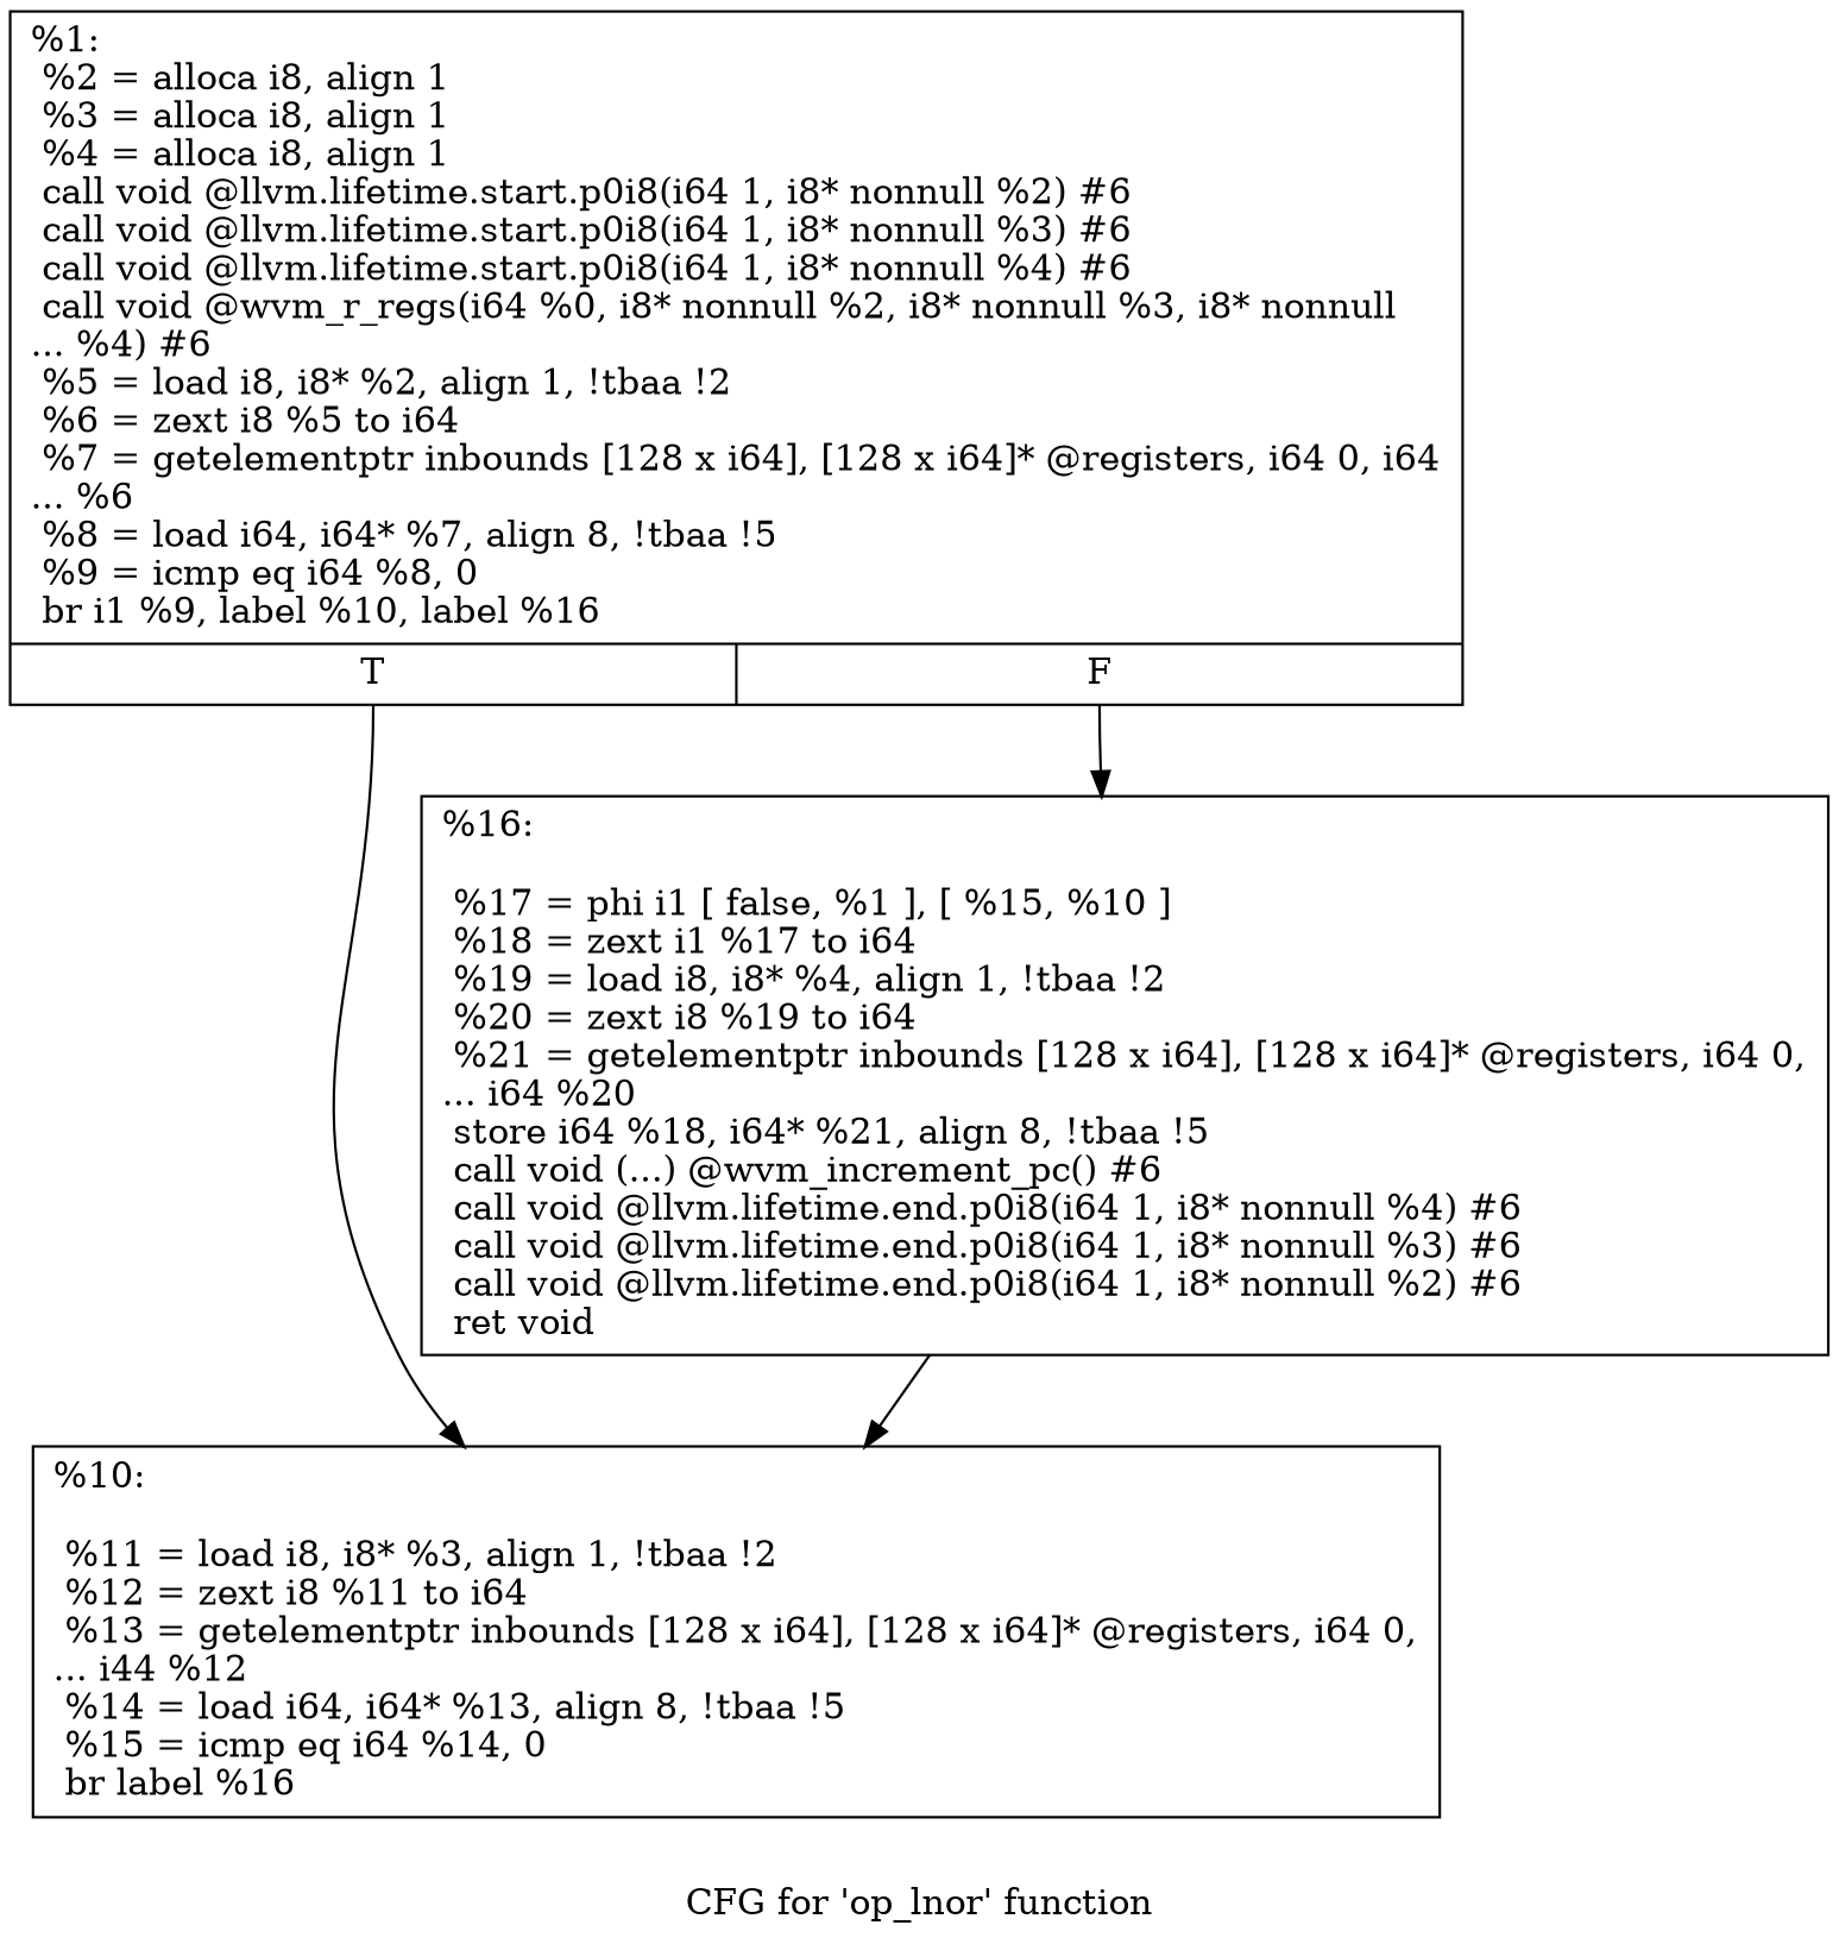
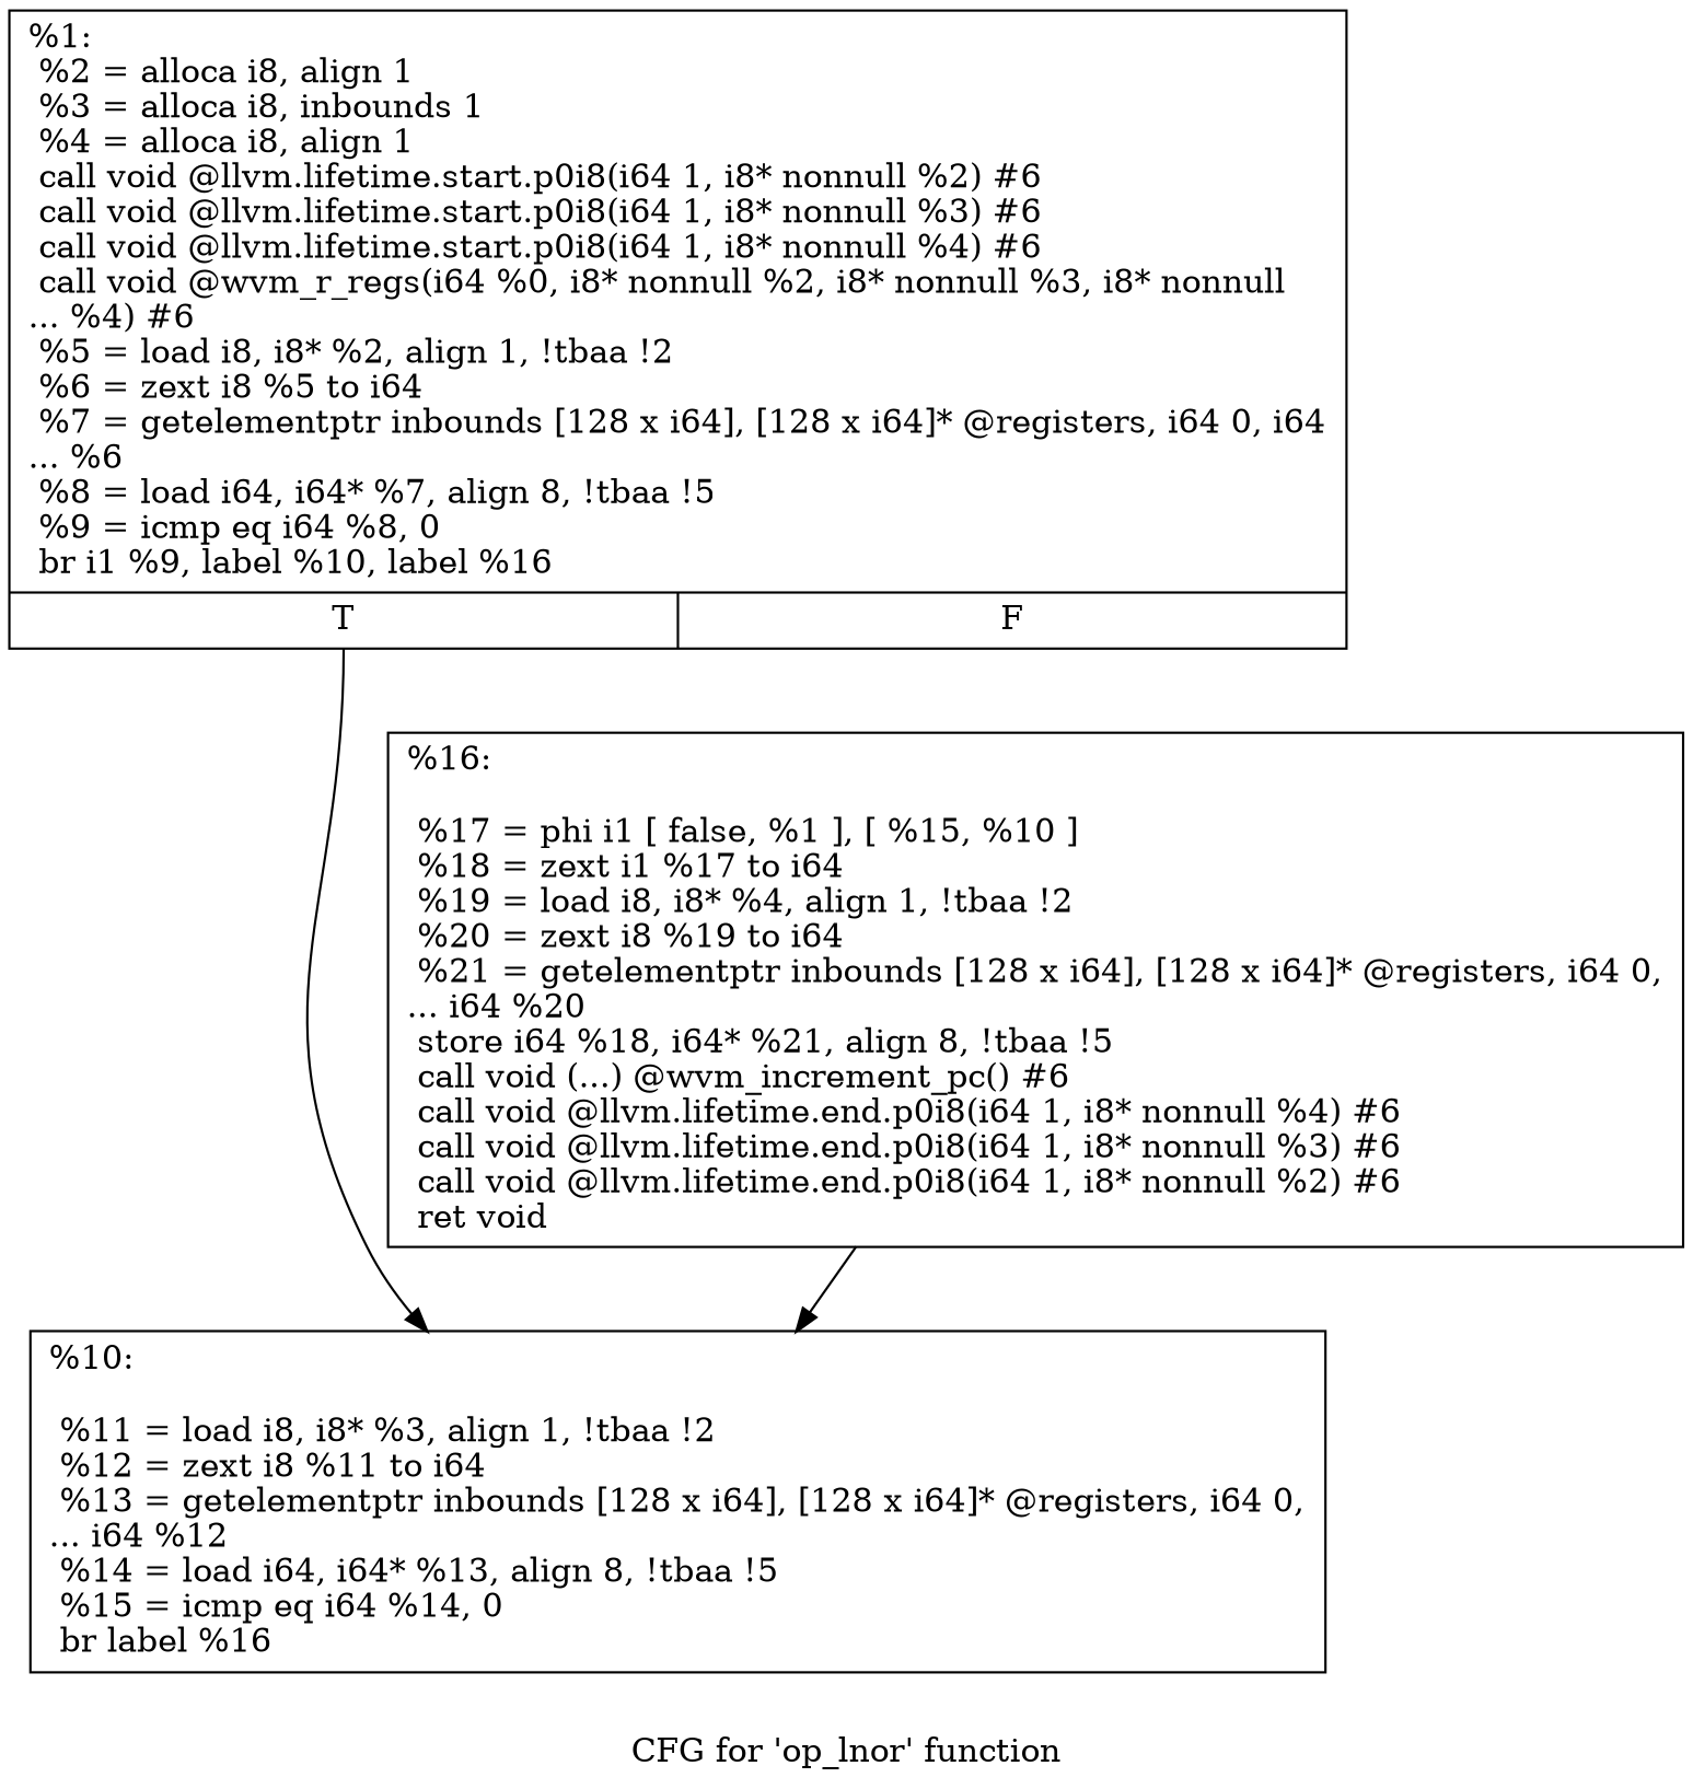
  digraph {
    label="CFG for 'op_lnor' function"
    node [shape=record]
-   n1 [label="{%1:\l  %2 = alloca i8, align 1\l  %3 = alloca i8, align 1\l  %4 = alloca i8, align 1\l  call void @llvm.lifetime.start.p0i8(i64 1, i8* nonnull %2) #6\l  call void @llvm.lifetime.start.p0i8(i64 1, i8* nonnull %3) #6\l  call void @llvm.lifetime.start.p0i8(i64 1, i8* nonnull %4) #6\l  call void @wvm_r_regs(i64 %0, i8* nonnull %2, i8* nonnull %3, i8* nonnull\l... %4) #6\l  %5 = load i8, i8* %2, align 1, !tbaa !2\l  %6 = zext i8 %5 to i64\l  %7 = getelementptr inbounds [128 x i64], [128 x i64]* @registers, i64 0, i64\l... %6\l  %8 = load i64, i64* %7, align 8, !tbaa !5\l  %9 = icmp eq i64 %8, 0\l  br i1 %9, label %10, label %16\l|{<s0>T|<s1>F}}"]
-   n2 [label="{%10:\l\l  %11 = load i8, i8* %3, align 1, !tbaa !2\l  %12 = zext i8 %11 to i64\l  %13 = getelementptr inbounds [128 x i64], [128 x i64]* @registers, i64 0,\l... i44 %12\l  %14 = load i64, i64* %13, align 8, !tbaa !5\l  %15 = icmp eq i64 %14, 0\l  br label %16\l}"]
+   n1 [label="{%1:\l  %2 = alloca i8, align 1\l  %3 = alloca i8, inbounds 1\l  %4 = alloca i8, align 1\l  call void @llvm.lifetime.start.p0i8(i64 1, i8* nonnull %2) #6\l  call void @llvm.lifetime.start.p0i8(i64 1, i8* nonnull %3) #6\l  call void @llvm.lifetime.start.p0i8(i64 1, i8* nonnull %4) #6\l  call void @wvm_r_regs(i64 %0, i8* nonnull %2, i8* nonnull %3, i8* nonnull\l... %4) #6\l  %5 = load i8, i8* %2, align 1, !tbaa !2\l  %6 = zext i8 %5 to i64\l  %7 = getelementptr inbounds [128 x i64], [128 x i64]* @registers, i64 0, i64\l... %6\l  %8 = load i64, i64* %7, align 8, !tbaa !5\l  %9 = icmp eq i64 %8, 0\l  br i1 %9, label %10, label %16\l|{<s0>T|<s1>F}}"]
+   n2 [label="{%10:\l\l  %11 = load i8, i8* %3, align 1, !tbaa !2\l  %12 = zext i8 %11 to i64\l  %13 = getelementptr inbounds [128 x i64], [128 x i64]* @registers, i64 0,\l... i64 %12\l  %14 = load i64, i64* %13, align 8, !tbaa !5\l  %15 = icmp eq i64 %14, 0\l  br label %16\l}"]
    n3 [label="{%16:\l\l  %17 = phi i1 [ false, %1 ], [ %15, %10 ]\l  %18 = zext i1 %17 to i64\l  %19 = load i8, i8* %4, align 1, !tbaa !2\l  %20 = zext i8 %19 to i64\l  %21 = getelementptr inbounds [128 x i64], [128 x i64]* @registers, i64 0,\l... i64 %20\l  store i64 %18, i64* %21, align 8, !tbaa !5\l  call void (...) @wvm_increment_pc() #6\l  call void @llvm.lifetime.end.p0i8(i64 1, i8* nonnull %4) #6\l  call void @llvm.lifetime.end.p0i8(i64 1, i8* nonnull %3) #6\l  call void @llvm.lifetime.end.p0i8(i64 1, i8* nonnull %2) #6\l  ret void\l}"]
    n1 -> n2 [tailport=s0]
-   n1 -> n3 [tailport=s1]
    n3 -> n2
  }
